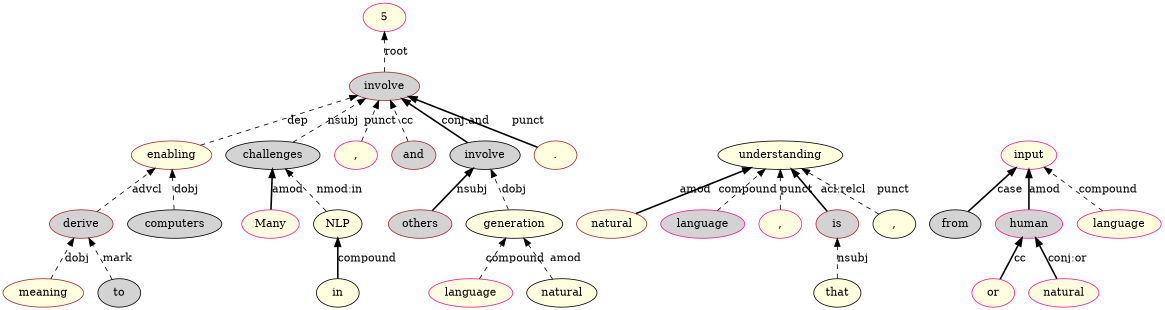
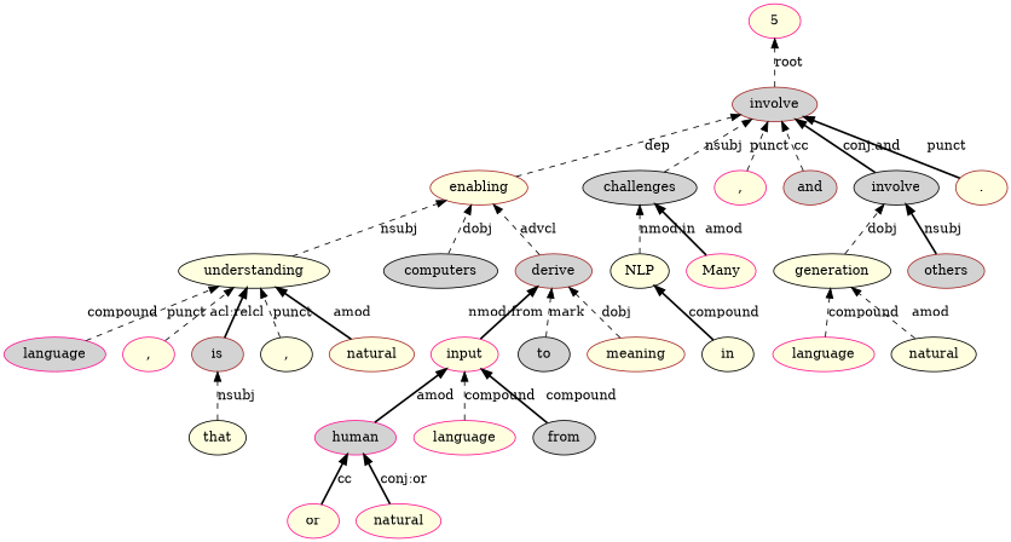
  digraph {
    fontsize=9.5
    rankdir=BT
    splines=false
    node [color=black fillcolor=lightyellow style=filled]
    edge [style=dashed]
    n1 [color=deeppink label=Many]
    n2 [fillcolor=lightgrey label=challenges]
    n3 [color=brown fillcolor=lightgrey label=involve]
    n4 [color=deeppink label=5]
    n5 [label=in]
    n6 [label=NLP]
    n7 [color=brown label=natural]
    n8 [label=understanding]
    n9 [color=brown label=enabling]
    n10 [color=deeppink fillcolor=lightgrey label=language]
    n11 [color=deeppink label=","]
    n12 [label=that]
    n13 [color=brown fillcolor=lightgrey label=is]
    n14 [label=","]
    n15 [fillcolor=lightgrey label=computers]
    n16 [fillcolor=lightgrey label=to]
    n17 [color=brown fillcolor=lightgrey label=derive]
    n18 [color=brown label=meaning]
    n19 [fillcolor=lightgrey label=from]
    n20 [color=deeppink label=input]
    n21 [color=deeppink fillcolor=lightgrey label=human]
    n22 [color=deeppink label=or]
    n23 [color=deeppink label=natural]
    n24 [color=deeppink label=language]
    n25 [color=deeppink label=","]
    n26 [color=brown fillcolor=lightgrey label=and]
    n27 [color=brown fillcolor=lightgrey label=others]
    n28 [fillcolor=lightgrey label=involve]
    n29 [label=natural]
    n30 [label=generation]
    n31 [color=deeppink label=language]
    n32 [color=brown label="."]
    n1 -> n2 [label=amod style=bold]
    n2 -> n3 [label=nsubj]
    n3 -> n4 [label=root]
    n5 -> n6 [label=compound style=bold]
    n6 -> n2 [label="nmod:in"]
    n7 -> n8 [label=amod style=bold]
+   n8 -> n9 [label=nsubj]
    n9 -> n3 [label=dep]
    n10 -> n8 [label=compound]
    n11 -> n8 [label=punct]
    n12 -> n13 [label=nsubj]
    n13 -> n8 [label="acl:relcl" style=bold]
    n14 -> n8 [label=punct]
    n15 -> n9 [label=dobj]
    n16 -> n17 [label=mark]
    n17 -> n9 [label=advcl]
    n18 -> n17 [label=dobj]
-   n19 -> n20 [label=case style=bold]
+   n19 -> n20 [label=compound style=bold]
+   n20 -> n17 [label="nmod:from" style=bold]
    n21 -> n20 [label=amod style=bold]
    n22 -> n21 [label=cc style=bold]
    n23 -> n21 [label="conj:or" style=bold]
    n24 -> n20 [label=compound]
    n25 -> n3 [label=punct]
    n26 -> n3 [label=cc]
    n27 -> n28 [label=nsubj style=bold]
    n28 -> n3 [label="conj:and" style=bold]
    n29 -> n30 [label=amod]
    n30 -> n28 [label=dobj]
    n31 -> n30 [label=compound]
    n32 -> n3 [label=punct style=bold]
  }
